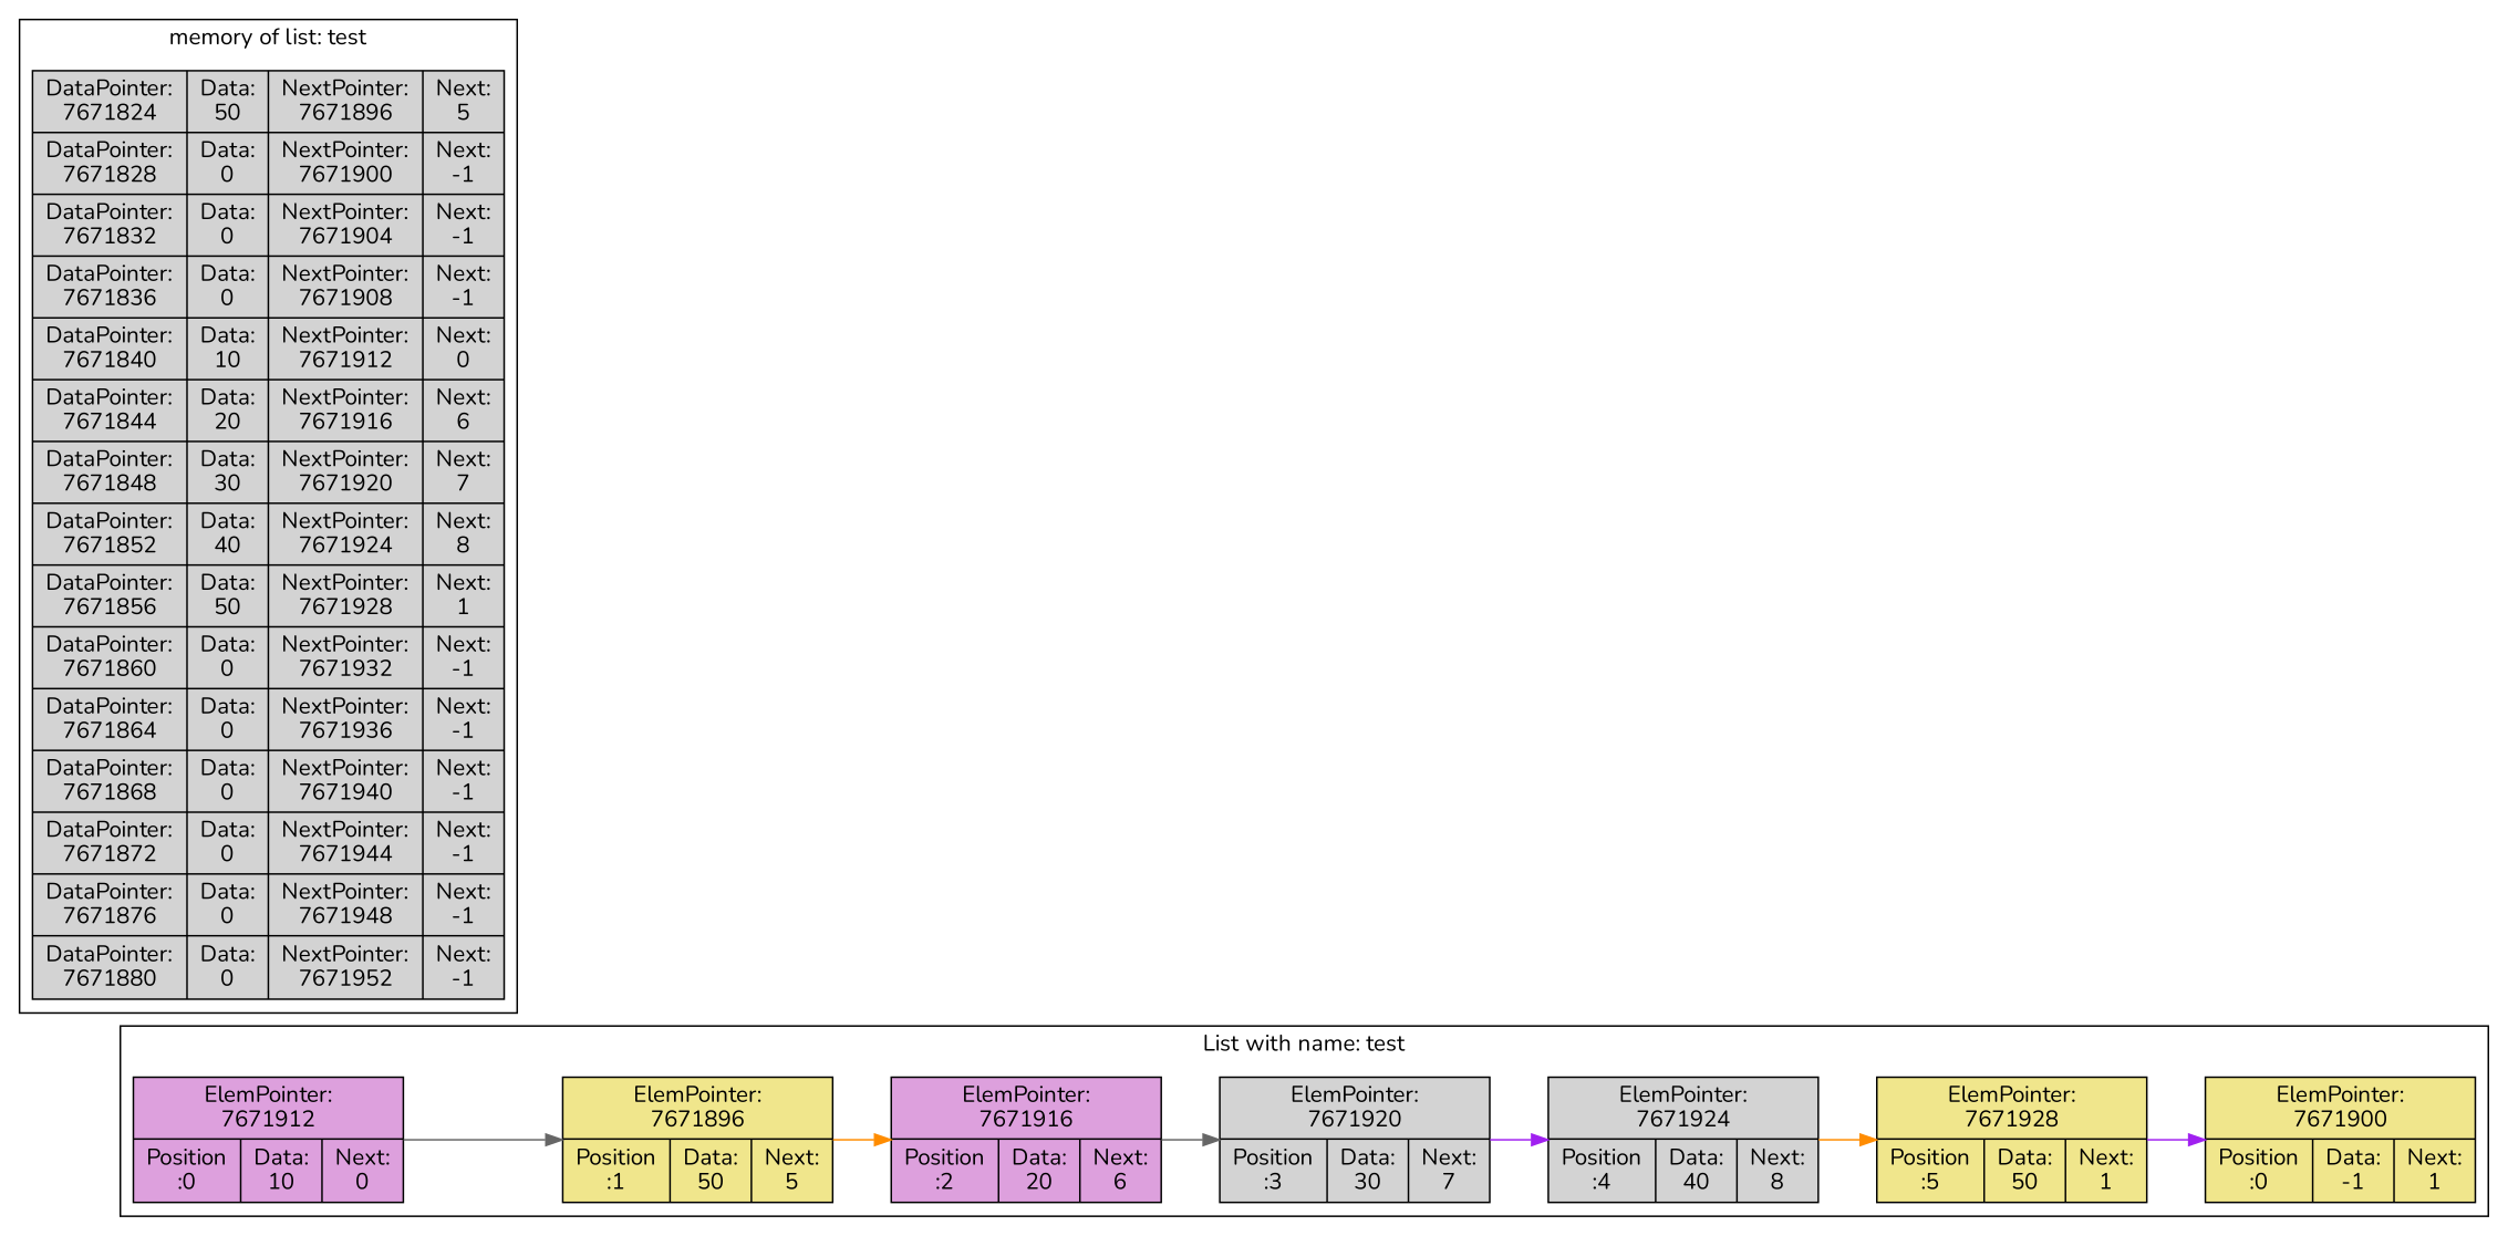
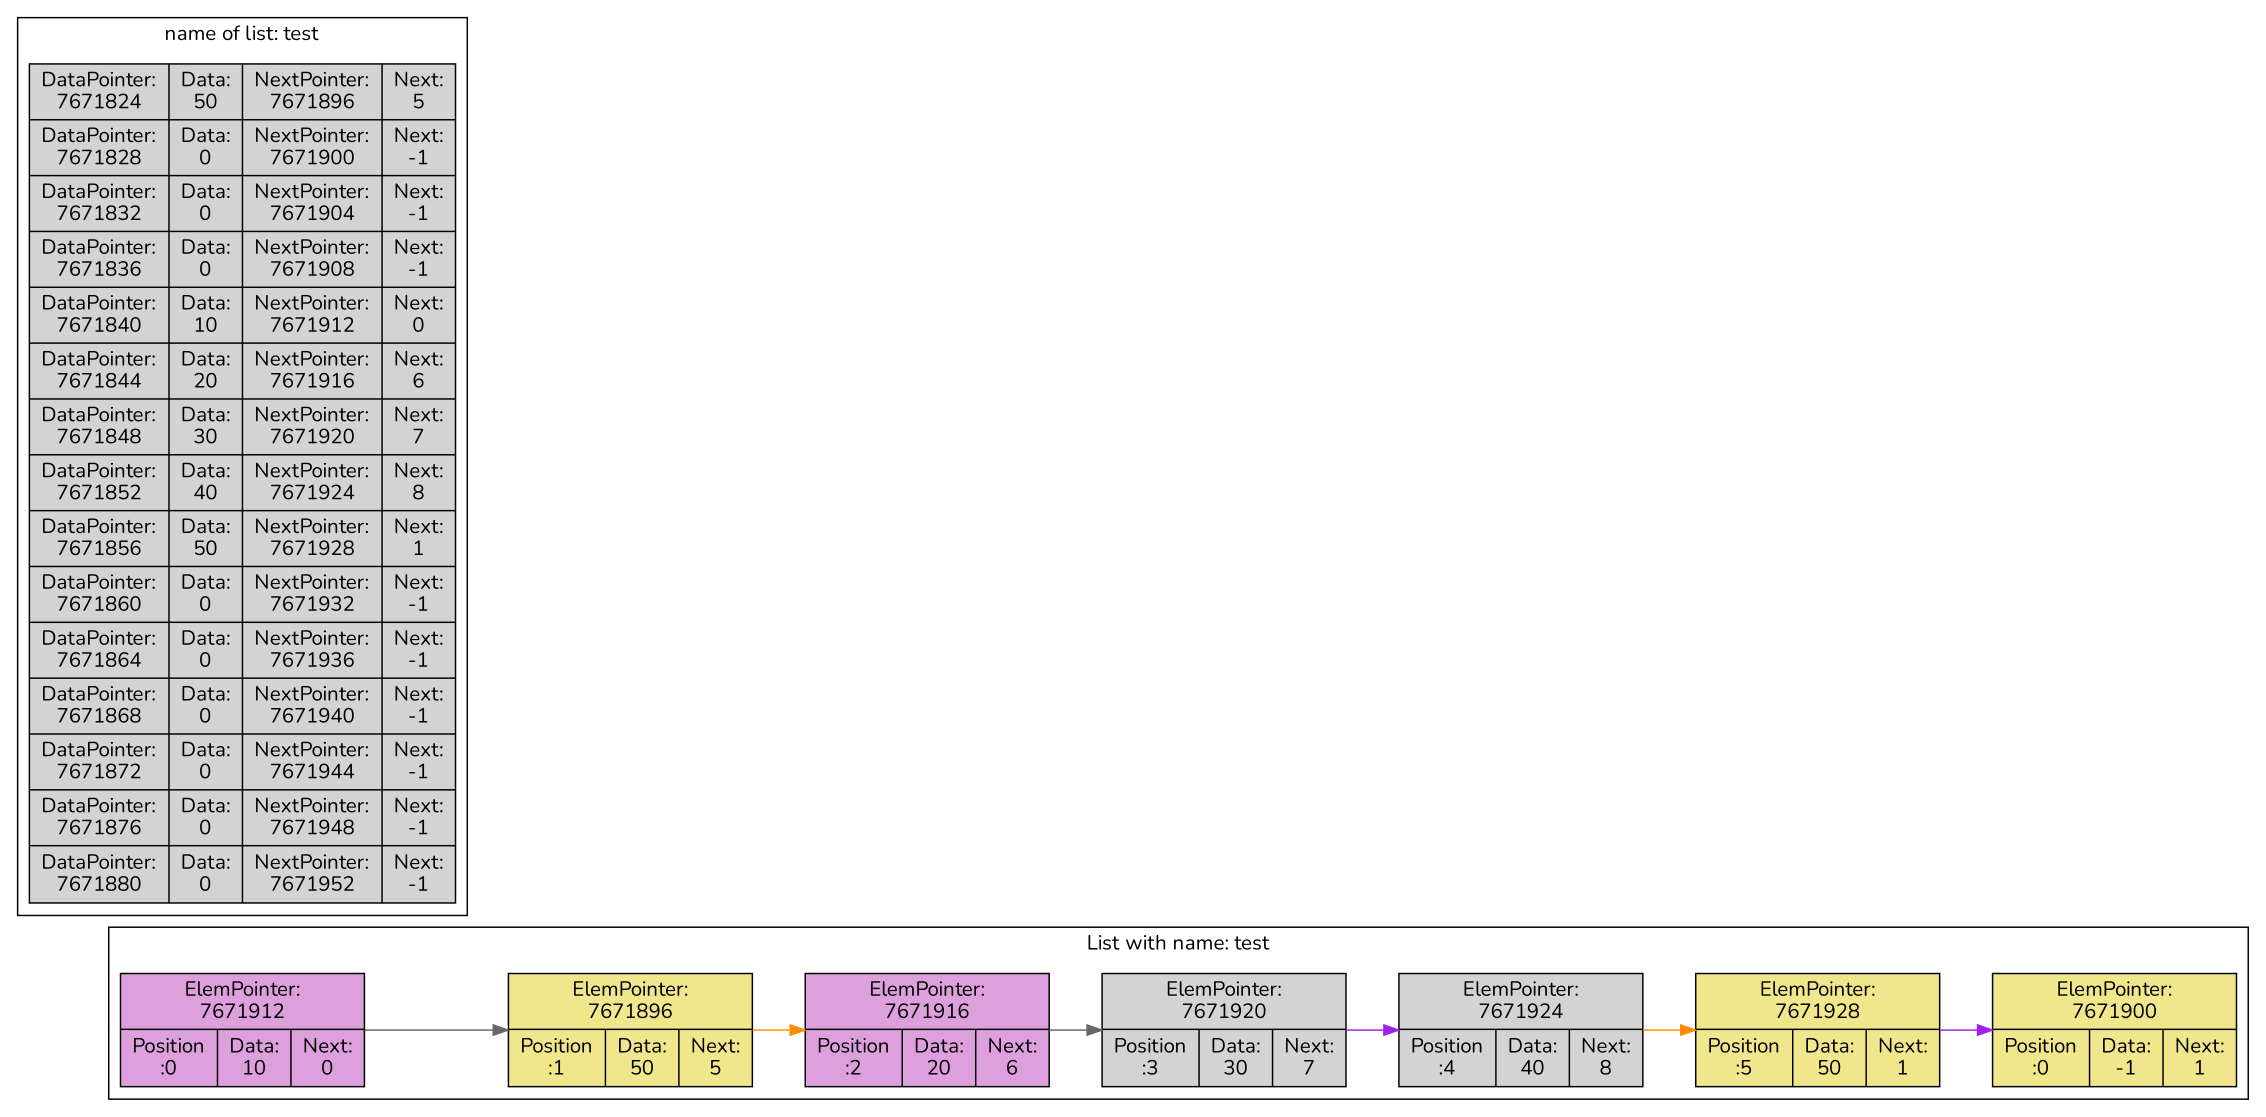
  digraph {
    rankdir=LR
    fontname=Nunito
    node [shape=record style=filled fillcolor=khaki fontname=Nunito]
    edge [color=gray40 fontname=Nunito]
    n1 [label="ElemPointer:\n7671912 | {Position\n:0 | Data:\n10 | Next:\n0}" fillcolor=plum]
    n2 [label="ElemPointer:\n7671896 | {Position\n:1 | Data:\n50 | Next:\n5}"]
    n3 [label="ElemPointer:\n7671916 | {Position\n:2 | Data:\n20 | Next:\n6}" fillcolor=plum]
    n4 [label="ElemPointer:\n7671920 | {Position\n:3 | Data:\n30 | Next:\n7}" fillcolor=lightgrey]
    n5 [label="ElemPointer:\n7671924 | {Position\n:4 | Data:\n40 | Next:\n8}" fillcolor=lightgrey]
    n6 [label="ElemPointer:\n7671928 | {Position\n:5 | Data:\n50 | Next:\n1}"]
    n7 [label="ElemPointer:\n7671900 | {Position\n:0 | Data:\n-1 | Next:\n1}"]
    n8 [label="{DataPointer:\n7671824 | Data:\n50 | NextPointer:\n7671896 | Next:\n5}| {DataPointer:\n7671828 | Data:\n0 | NextPointer:\n7671900 | Next:\n-1}| {DataPointer:\n7671832 | Data:\n0 | NextPointer:\n7671904 | Next:\n-1}| {DataPointer:\n7671836 | Data:\n0 | NextPointer:\n7671908 | Next:\n-1}| {DataPointer:\n7671840 | Data:\n10 | NextPointer:\n7671912 | Next:\n0}| {DataPointer:\n7671844 | Data:\n20 | NextPointer:\n7671916 | Next:\n6}| {DataPointer:\n7671848 | Data:\n30 | NextPointer:\n7671920 | Next:\n7}| {DataPointer:\n7671852 | Data:\n40 | NextPointer:\n7671924 | Next:\n8}| {DataPointer:\n7671856 | Data:\n50 | NextPointer:\n7671928 | Next:\n1}| {DataPointer:\n7671860 | Data:\n0 | NextPointer:\n7671932 | Next:\n-1}| {DataPointer:\n7671864 | Data:\n0 | NextPointer:\n7671936 | Next:\n-1}| {DataPointer:\n7671868 | Data:\n0 | NextPointer:\n7671940 | Next:\n-1}| {DataPointer:\n7671872 | Data:\n0 | NextPointer:\n7671944 | Next:\n-1}| {DataPointer:\n7671876 | Data:\n0 | NextPointer:\n7671948 | Next:\n-1}| {DataPointer:\n7671880 | Data:\n0 | NextPointer:\n7671952 | Next:\n-1}" fillcolor=lightgrey]
    subgraph cluster_1 {
      label="List with name: test"
      n1
      n2
      n3
      n4
      n5
      n6
      n7
    }
    subgraph cluster_2 {
-     label="memory of list: test"
+     label="name of list: test"
      n8
    }
    n1 -> n2
    n2 -> n3 [color=darkorange]
    n3 -> n4
    n4 -> n5 [color=purple]
    n5 -> n6 [color=darkorange]
    n6 -> n7 [color=purple]
  }
